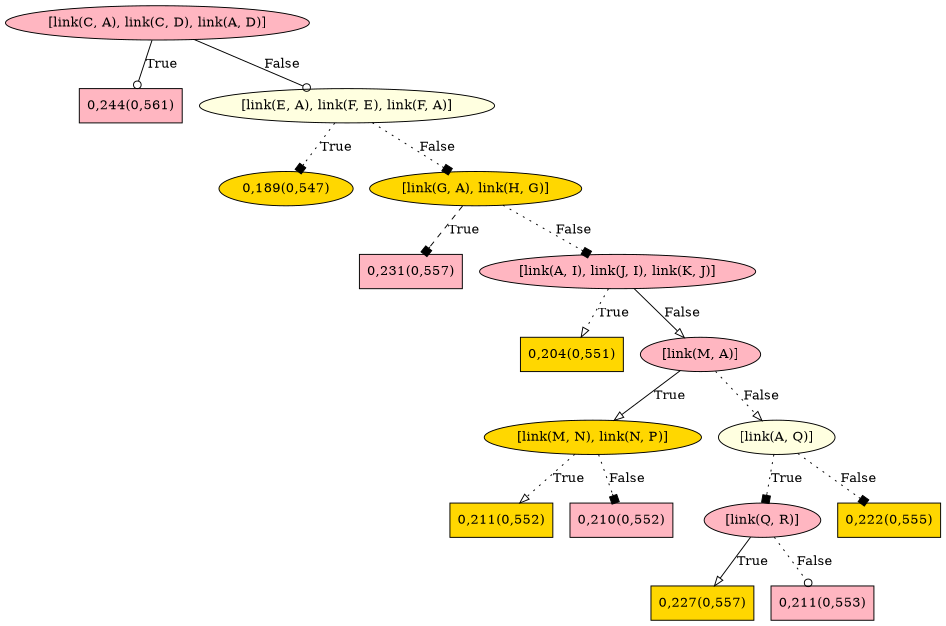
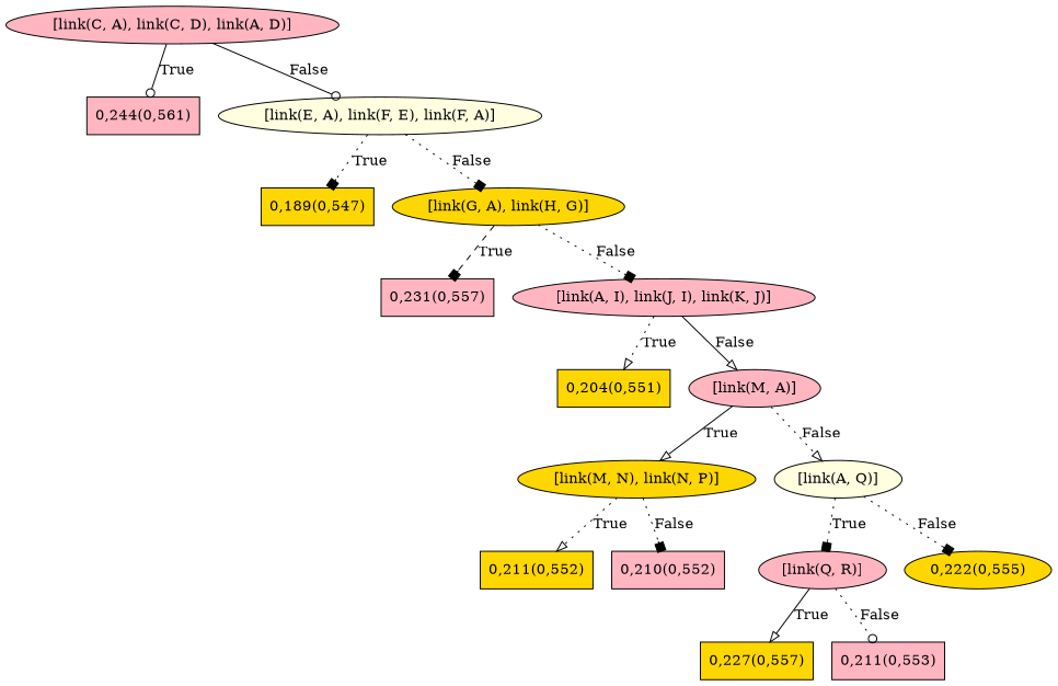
  digraph {
    node [fillcolor=lightpink style=filled shape=box]
    edge [arrowhead=box style=dotted]
    n1 [label="[link(C, A), link(C, D), link(A, D)]" shape=""]
    n2 [label="0,244(0,561)"]
    n3 [fillcolor=lightyellow label="[link(E, A), link(F, E), link(F, A)]" shape=""]
-   n4 [fillcolor=gold label="0,189(0,547)" shape=ellipse]
+   n4 [fillcolor=gold label="0,189(0,547)"]
    n5 [fillcolor=gold label="[link(G, A), link(H, G)]" shape=""]
    n6 [label="0,231(0,557)"]
    n7 [label="[link(A, I), link(J, I), link(K, J)]" shape=""]
    n8 [fillcolor=gold label="0,204(0,551)"]
    n9 [label="[link(M, A)]" shape=""]
    n10 [fillcolor=gold label="[link(M, N), link(N, P)]" shape=""]
    n11 [fillcolor=lightyellow label="[link(A, Q)]" shape=""]
    n12 [fillcolor=gold label="0,211(0,552)"]
    n13 [label="0,210(0,552)"]
    n14 [label="[link(Q, R)]" shape=""]
-   n15 [fillcolor=gold label="0,222(0,555)"]
+   n15 [fillcolor=gold label="0,222(0,555)" shape=ellipse]
    n16 [fillcolor=gold label="0,227(0,557)"]
    n17 [label="0,211(0,553)"]
    n1 -> n2 [arrowhead=odot label=True style=solid]
    n1 -> n3 [arrowhead=odot label=False style=solid]
    n3 -> n4 [label=True]
    n3 -> n5 [label=False]
    n5 -> n6 [label=True style=dashed]
    n5 -> n7 [label=False]
    n7 -> n8 [arrowhead=onormal label=True]
    n7 -> n9 [arrowhead=onormal label=False style=solid]
    n9 -> n10 [arrowhead=onormal label=True style=solid]
    n9 -> n11 [arrowhead=onormal label=False]
    n10 -> n12 [arrowhead=onormal label=True]
    n10 -> n13 [label=False]
    n11 -> n14 [label=True]
    n11 -> n15 [label=False]
    n14 -> n16 [arrowhead=onormal label=True style=solid]
    n14 -> n17 [arrowhead=odot label=False]
  }
